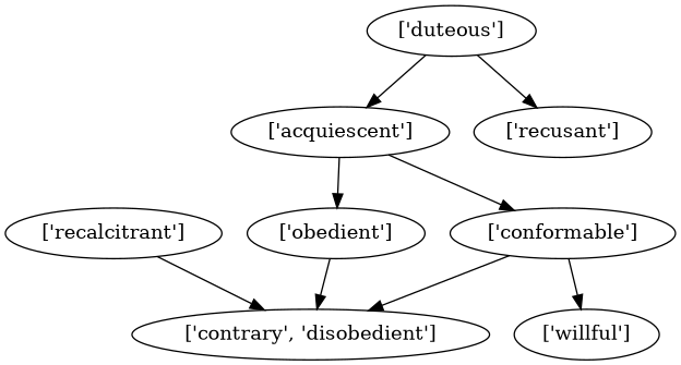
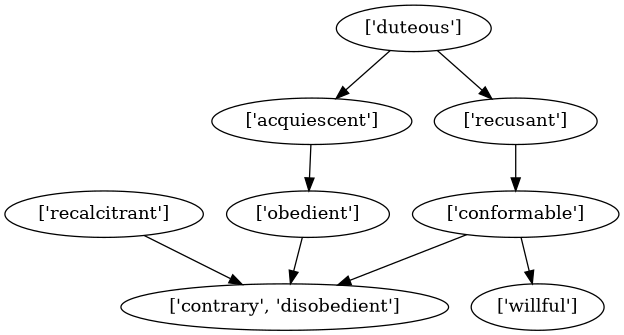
  strict digraph {
    "['acquiescent']"
    "['conformable']"
    "['obedient']"
    "['willful']"
    "['contrary', 'disobedient']"
    "['recalcitrant']"
    "['duteous']"
    "['recusant']"
-   "['acquiescent']" -> "['conformable']"
+   "['recusant']" -> "['conformable']"
    "['acquiescent']" -> "['obedient']"
    "['conformable']" -> "['willful']"
    "['conformable']" -> "['contrary', 'disobedient']"
    "['obedient']" -> "['contrary', 'disobedient']"
    "['recalcitrant']" -> "['contrary', 'disobedient']"
    "['duteous']" -> "['acquiescent']"
    "['duteous']" -> "['recusant']"
  }
